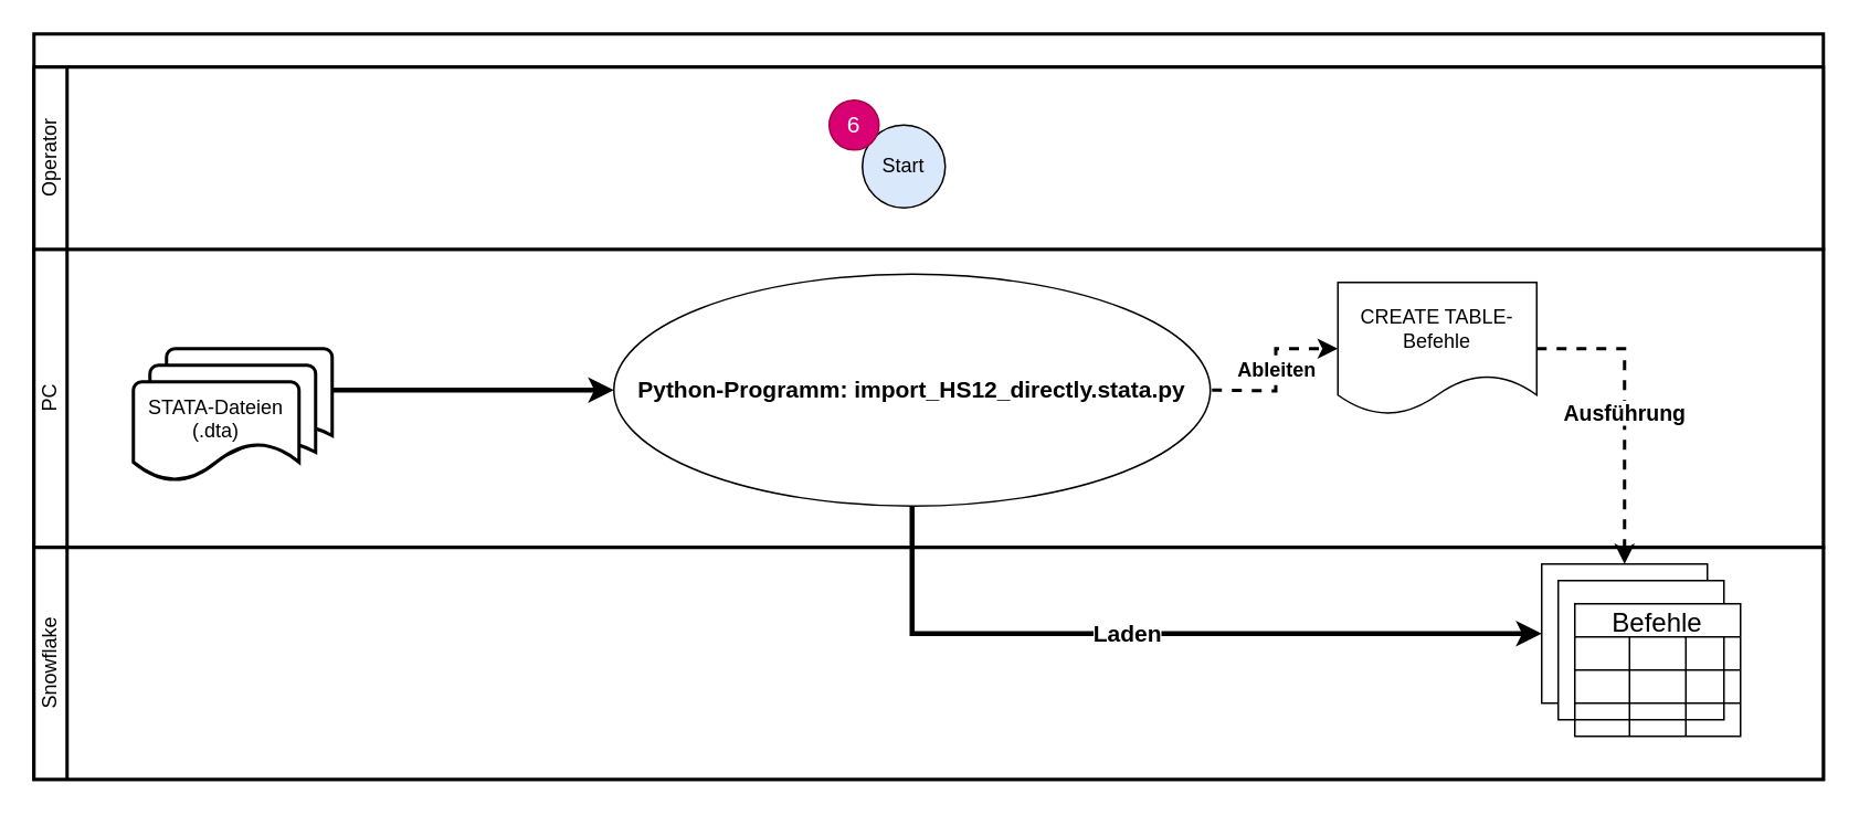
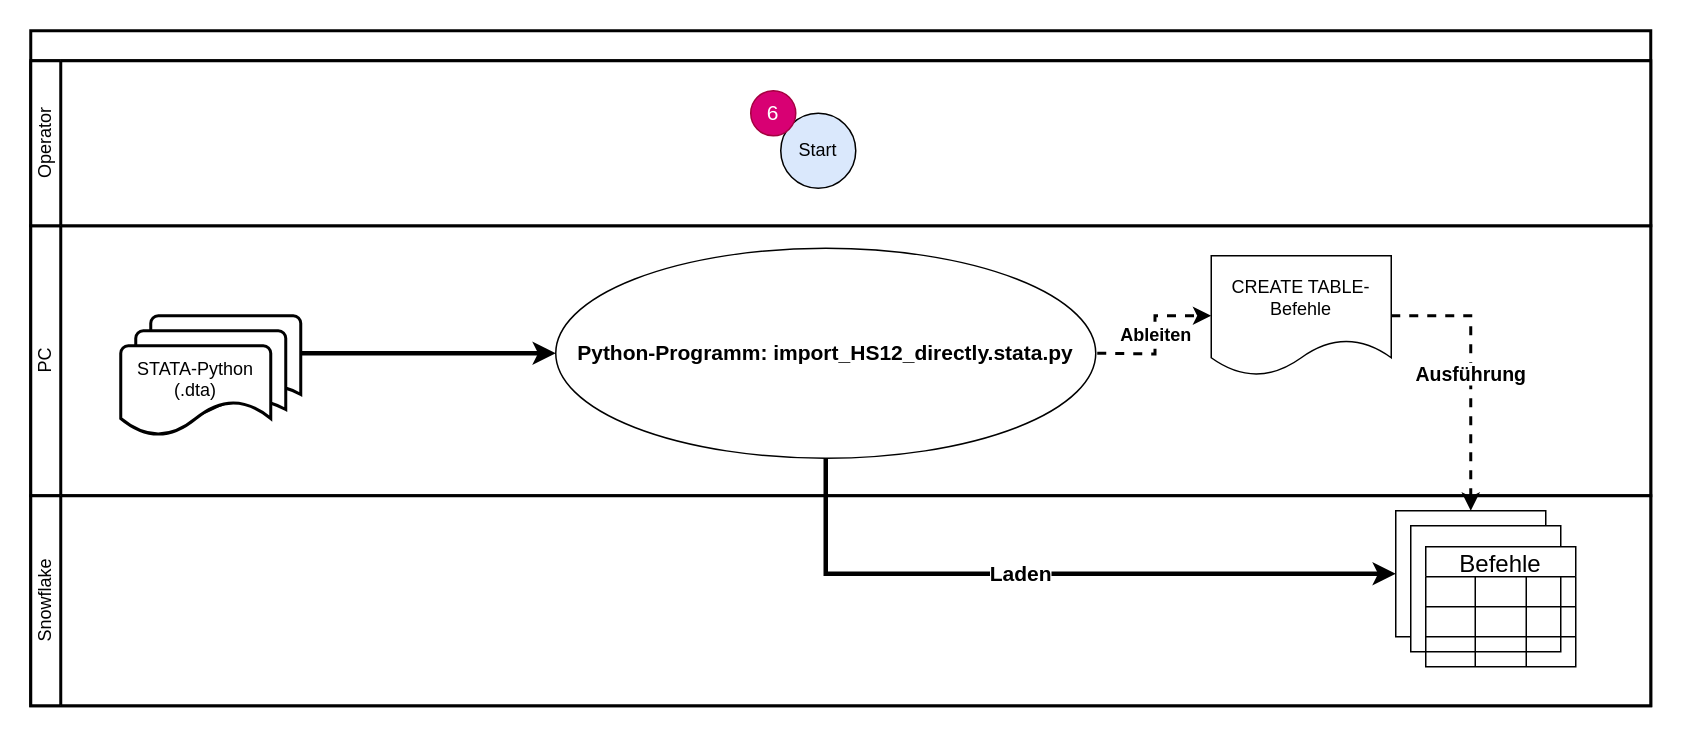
  <mxCell id="0" />
  <mxCell id="1" parent="0" />
  <mxCell id="2" value="" style="swimlane;html=1;startSize=20;fontStyle=0;collapsible=0;horizontal=1;swimlaneLine=1;strokeWidth=2;swimlaneFillColor=#ffffff;whiteSpace=wrap;" parent="1" vertex="1"><mxGeometry x="20" y="20" width="1080" height="450" as="geometry" /></mxCell>
  <mxCell id="3" value="PC" style="swimlane;html=1;startSize=20;fontStyle=0;collapsible=0;horizontal=0;swimlaneLine=1;swimlaneFillColor=#ffffff;strokeWidth=2;whiteSpace=wrap;" parent="2" vertex="1"><mxGeometry y="130" width="1080" height="180" as="geometry" /></mxCell>
  <mxCell id="4" value="" style="group" parent="3" vertex="1" connectable="0"><mxGeometry x="60" y="60" width="120" height="80" as="geometry" /></mxCell>
  <mxCell id="5" value="" style="strokeWidth=2;html=1;shape=mxgraph.flowchart.document2;whiteSpace=wrap;size=0.25;" parent="4" vertex="1"><mxGeometry x="20" width="100" height="60" as="geometry" /></mxCell>
  <mxCell id="6" value="" style="strokeWidth=2;html=1;shape=mxgraph.flowchart.document2;whiteSpace=wrap;size=0.25;" parent="4" vertex="1"><mxGeometry x="10" y="10" width="100" height="60" as="geometry" /></mxCell>
- <mxCell id="7" value="STATA-Dateien&lt;div&gt;(.dta)&lt;div&gt;&lt;br&gt;&lt;/div&gt;&lt;/div&gt;" style="strokeWidth=2;html=1;shape=mxgraph.flowchart.document2;whiteSpace=wrap;size=0.383;" parent="4" vertex="1"><mxGeometry y="20" width="100" height="60" as="geometry" /></mxCell>
+ <mxCell id="7" value="STATA-Python&lt;div&gt;(.dta)&lt;div&gt;&lt;br&gt;&lt;/div&gt;&lt;/div&gt;" style="strokeWidth=2;html=1;shape=mxgraph.flowchart.document2;whiteSpace=wrap;size=0.383;" parent="4" vertex="1"><mxGeometry y="20" width="100" height="60" as="geometry" /></mxCell>
  <mxCell id="8" value="Snowflake" style="swimlane;html=1;startSize=20;fontStyle=0;collapsible=0;horizontal=0;swimlaneLine=1;swimlaneFillColor=#ffffff;strokeWidth=2;whiteSpace=wrap;" parent="3" vertex="1"><mxGeometry y="180" width="1080" height="140" as="geometry" /></mxCell>
  <mxCell id="9" value="" style="group" parent="8" vertex="1" connectable="0"><mxGeometry x="910" y="10" width="120" height="104" as="geometry" /></mxCell>
  <mxCell id="10" value="" style="rounded=0;whiteSpace=wrap;html=1;" parent="9" vertex="1"><mxGeometry width="100" height="84" as="geometry" /></mxCell>
  <mxCell id="11" value="" style="rounded=0;whiteSpace=wrap;html=1;" parent="9" vertex="1"><mxGeometry x="10" y="10" width="100" height="84" as="geometry" /></mxCell>
  <mxCell id="12" value="Befehle" style="shape=table;startSize=20;container=1;collapsible=0;childLayout=tableLayout;fontSize=16;fillStyle=solid;swimlaneFillColor=none;" parent="9" vertex="1"><mxGeometry x="20" y="24" width="100" height="80" as="geometry" /></mxCell>
  <mxCell id="13" value="" style="shape=tableRow;horizontal=0;startSize=0;swimlaneHead=0;swimlaneBody=0;strokeColor=inherit;top=0;left=0;bottom=0;right=0;collapsible=0;dropTarget=0;fillColor=none;points=[[0,0.5],[1,0.5]];portConstraint=eastwest;fontSize=16;" parent="12" vertex="1"><mxGeometry y="20" width="100" height="20" as="geometry" /></mxCell>
  <mxCell id="14" value="" style="shape=partialRectangle;html=1;whiteSpace=wrap;connectable=0;strokeColor=inherit;overflow=hidden;fillColor=none;top=0;left=0;bottom=0;right=0;pointerEvents=1;fontSize=16;" parent="13" vertex="1"><mxGeometry width="33" height="20" as="geometry"><mxRectangle width="33" height="20" as="alternateBounds" /></mxGeometry></mxCell>
  <mxCell id="15" value="" style="shape=partialRectangle;html=1;whiteSpace=wrap;connectable=0;strokeColor=inherit;overflow=hidden;fillColor=none;top=0;left=0;bottom=0;right=0;pointerEvents=1;fontSize=16;" parent="13" vertex="1"><mxGeometry x="33" width="34" height="20" as="geometry"><mxRectangle width="34" height="20" as="alternateBounds" /></mxGeometry></mxCell>
  <mxCell id="16" value="" style="shape=partialRectangle;html=1;whiteSpace=wrap;connectable=0;strokeColor=inherit;overflow=hidden;fillColor=none;top=0;left=0;bottom=0;right=0;pointerEvents=1;fontSize=16;" parent="13" vertex="1"><mxGeometry x="67" width="33" height="20" as="geometry"><mxRectangle width="33" height="20" as="alternateBounds" /></mxGeometry></mxCell>
  <mxCell id="17" value="" style="shape=tableRow;horizontal=0;startSize=0;swimlaneHead=0;swimlaneBody=0;strokeColor=inherit;top=0;left=0;bottom=0;right=0;collapsible=0;dropTarget=0;fillColor=none;points=[[0,0.5],[1,0.5]];portConstraint=eastwest;fontSize=16;" parent="12" vertex="1"><mxGeometry y="40" width="100" height="20" as="geometry" /></mxCell>
  <mxCell id="18" value="" style="shape=partialRectangle;html=1;whiteSpace=wrap;connectable=0;strokeColor=inherit;overflow=hidden;fillColor=none;top=0;left=0;bottom=0;right=0;pointerEvents=1;fontSize=16;" parent="17" vertex="1"><mxGeometry width="33" height="20" as="geometry"><mxRectangle width="33" height="20" as="alternateBounds" /></mxGeometry></mxCell>
  <mxCell id="19" value="" style="shape=partialRectangle;html=1;whiteSpace=wrap;connectable=0;strokeColor=inherit;overflow=hidden;fillColor=none;top=0;left=0;bottom=0;right=0;pointerEvents=1;fontSize=16;" parent="17" vertex="1"><mxGeometry x="33" width="34" height="20" as="geometry"><mxRectangle width="34" height="20" as="alternateBounds" /></mxGeometry></mxCell>
  <mxCell id="20" value="" style="shape=partialRectangle;html=1;whiteSpace=wrap;connectable=0;strokeColor=inherit;overflow=hidden;fillColor=none;top=0;left=0;bottom=0;right=0;pointerEvents=1;fontSize=16;" parent="17" vertex="1"><mxGeometry x="67" width="33" height="20" as="geometry"><mxRectangle width="33" height="20" as="alternateBounds" /></mxGeometry></mxCell>
  <mxCell id="21" value="" style="shape=tableRow;horizontal=0;startSize=0;swimlaneHead=0;swimlaneBody=0;strokeColor=inherit;top=0;left=0;bottom=0;right=0;collapsible=0;dropTarget=0;fillColor=none;points=[[0,0.5],[1,0.5]];portConstraint=eastwest;fontSize=16;" parent="12" vertex="1"><mxGeometry y="60" width="100" height="20" as="geometry" /></mxCell>
  <mxCell id="22" value="" style="shape=partialRectangle;html=1;whiteSpace=wrap;connectable=0;strokeColor=inherit;overflow=hidden;fillColor=none;top=0;left=0;bottom=0;right=0;pointerEvents=1;fontSize=16;" parent="21" vertex="1"><mxGeometry width="33" height="20" as="geometry"><mxRectangle width="33" height="20" as="alternateBounds" /></mxGeometry></mxCell>
  <mxCell id="23" value="" style="shape=partialRectangle;html=1;whiteSpace=wrap;connectable=0;strokeColor=inherit;overflow=hidden;fillColor=none;top=0;left=0;bottom=0;right=0;pointerEvents=1;fontSize=16;" parent="21" vertex="1"><mxGeometry x="33" width="34" height="20" as="geometry"><mxRectangle width="34" height="20" as="alternateBounds" /></mxGeometry></mxCell>
  <mxCell id="24" value="" style="shape=partialRectangle;html=1;whiteSpace=wrap;connectable=0;strokeColor=inherit;overflow=hidden;fillColor=none;top=0;left=0;bottom=0;right=0;pointerEvents=1;fontSize=16;" parent="21" vertex="1"><mxGeometry x="67" width="33" height="20" as="geometry"><mxRectangle width="33" height="20" as="alternateBounds" /></mxGeometry></mxCell>
  <mxCell id="25" value="&lt;span style=&quot;font-size: 14px; font-weight: 700; text-align: right; text-wrap-mode: nowrap; background-color: rgb(255, 255, 255);&quot;&gt;Python-Programm:&amp;nbsp;import_HS12_directly.stata.py&lt;/span&gt;" style="ellipse;whiteSpace=wrap;html=1;" parent="3" vertex="1"><mxGeometry x="350" y="15" width="360" height="140" as="geometry" /></mxCell>
  <mxCell id="26" value="" style="endArrow=classic;html=1;rounded=0;entryX=0;entryY=0.5;entryDx=0;entryDy=0;strokeWidth=3;labelPosition=left;verticalLabelPosition=middle;align=right;verticalAlign=middle;fontSize=14;fontStyle=1" parent="3" target="25" edge="1"><mxGeometry width="50" height="50" relative="1" as="geometry"><mxPoint x="180" y="85" as="sourcePoint" /><mxPoint x="528" y="180" as="targetPoint" /><Array as="points" /></mxGeometry></mxCell>
  <mxCell id="27" value="Laden" style="endArrow=classic;html=1;rounded=0;exitX=0.5;exitY=1;exitDx=0;exitDy=0;entryX=0;entryY=0.5;entryDx=0;entryDy=0;strokeWidth=3;labelPosition=left;verticalLabelPosition=middle;align=right;verticalAlign=middle;fontSize=14;fontStyle=1;" parent="3" source="25" target="10" edge="1"><mxGeometry width="50" height="50" relative="1" as="geometry"><mxPoint x="380" y="60" as="sourcePoint" /><mxPoint x="530" y="180" as="targetPoint" /><Array as="points"><mxPoint x="530" y="232" /></Array></mxGeometry></mxCell>
  <mxCell id="28" value="CREATE TABLE-Befehle" style="shape=document;whiteSpace=wrap;html=1;boundedLbl=1;" parent="3" vertex="1"><mxGeometry x="787" y="20" width="120" height="80" as="geometry" /></mxCell>
  <mxCell id="29" value="Ausführung" style="edgeStyle=orthogonalEdgeStyle;rounded=0;orthogonalLoop=1;jettySize=auto;html=1;exitX=1;exitY=0.5;exitDx=0;exitDy=0;entryX=0.5;entryY=0;entryDx=0;entryDy=0;strokeWidth=2;dashed=1;fontSize=13;fontStyle=1" parent="3" source="28" target="10" edge="1"><mxGeometry relative="1" as="geometry"><mxPoint x="330" y="30" as="sourcePoint" /><mxPoint x="380" y="-50" as="targetPoint" /></mxGeometry></mxCell>
  <mxCell id="30" value="Ableiten" style="edgeStyle=orthogonalEdgeStyle;rounded=0;orthogonalLoop=1;jettySize=auto;html=1;entryX=0;entryY=0.5;entryDx=0;entryDy=0;strokeWidth=2;dashed=1;fontSize=12;fontStyle=1;" parent="3" target="28" edge="1"><mxGeometry relative="1" as="geometry"><mxPoint x="711" y="85" as="sourcePoint" /></mxGeometry></mxCell>
  <mxCell id="31" value="Operator" style="swimlane;html=1;startSize=20;fontStyle=0;collapsible=0;horizontal=0;swimlaneLine=1;swimlaneFillColor=#ffffff;strokeWidth=2;whiteSpace=wrap;" parent="2" vertex="1"><mxGeometry y="20" width="1080" height="110" as="geometry" /></mxCell>
  <mxCell id="32" value="Start" style="ellipse;whiteSpace=wrap;html=1;aspect=fixed;fillColor=#dae8fc;" parent="31" vertex="1"><mxGeometry x="500" y="35" width="50" height="50" as="geometry" /></mxCell>
  <mxCell id="33" value="&lt;font style=&quot;font-size: 14px;&quot;&gt;6&lt;/font&gt;" style="ellipse;whiteSpace=wrap;html=1;aspect=fixed;fillColor=#d80073;strokeColor=#A50040;fontColor=#ffffff;" parent="31" vertex="1"><mxGeometry x="480" y="20" width="30" height="30" as="geometry" /></mxCell>
